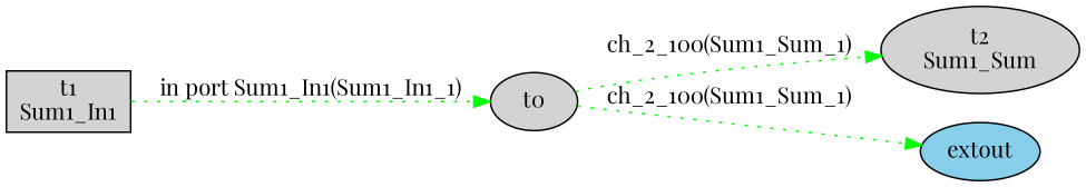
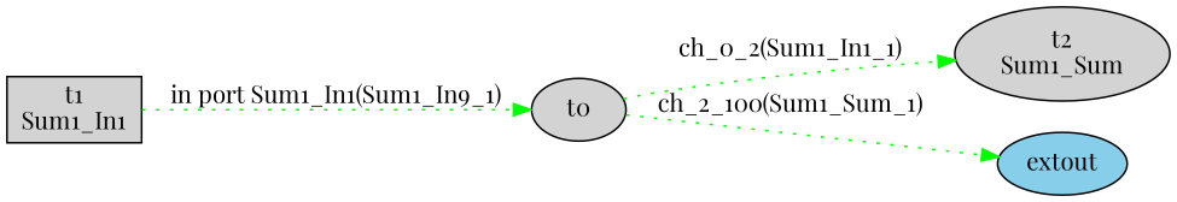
  digraph {
    fontname="Playfair Display"
    rankdir=LR
    node [fillcolor=lightgrey fontname="Playfair Display" style=filled]
    edge [color=green fontname="Playfair Display" style=dotted]
    n1 [label="t2\nSum1_Sum"]
    n2 [fillcolor=skyblue label=extout]
    t0
    n4 [label="t1\nSum1_In1" shape=box]
-   t0 -> n1 [label="ch_2_100(Sum1_Sum_1)"]
+   t0 -> n1 [label="ch_0_2(Sum1_In1_1)"]
    t0 -> n2 [label="ch_2_100(Sum1_Sum_1)"]
-   n4 -> t0 [label="in port Sum1_In1(Sum1_In1_1)"]
+   n4 -> t0 [label="in port Sum1_In1(Sum1_In9_1)"]
  }
